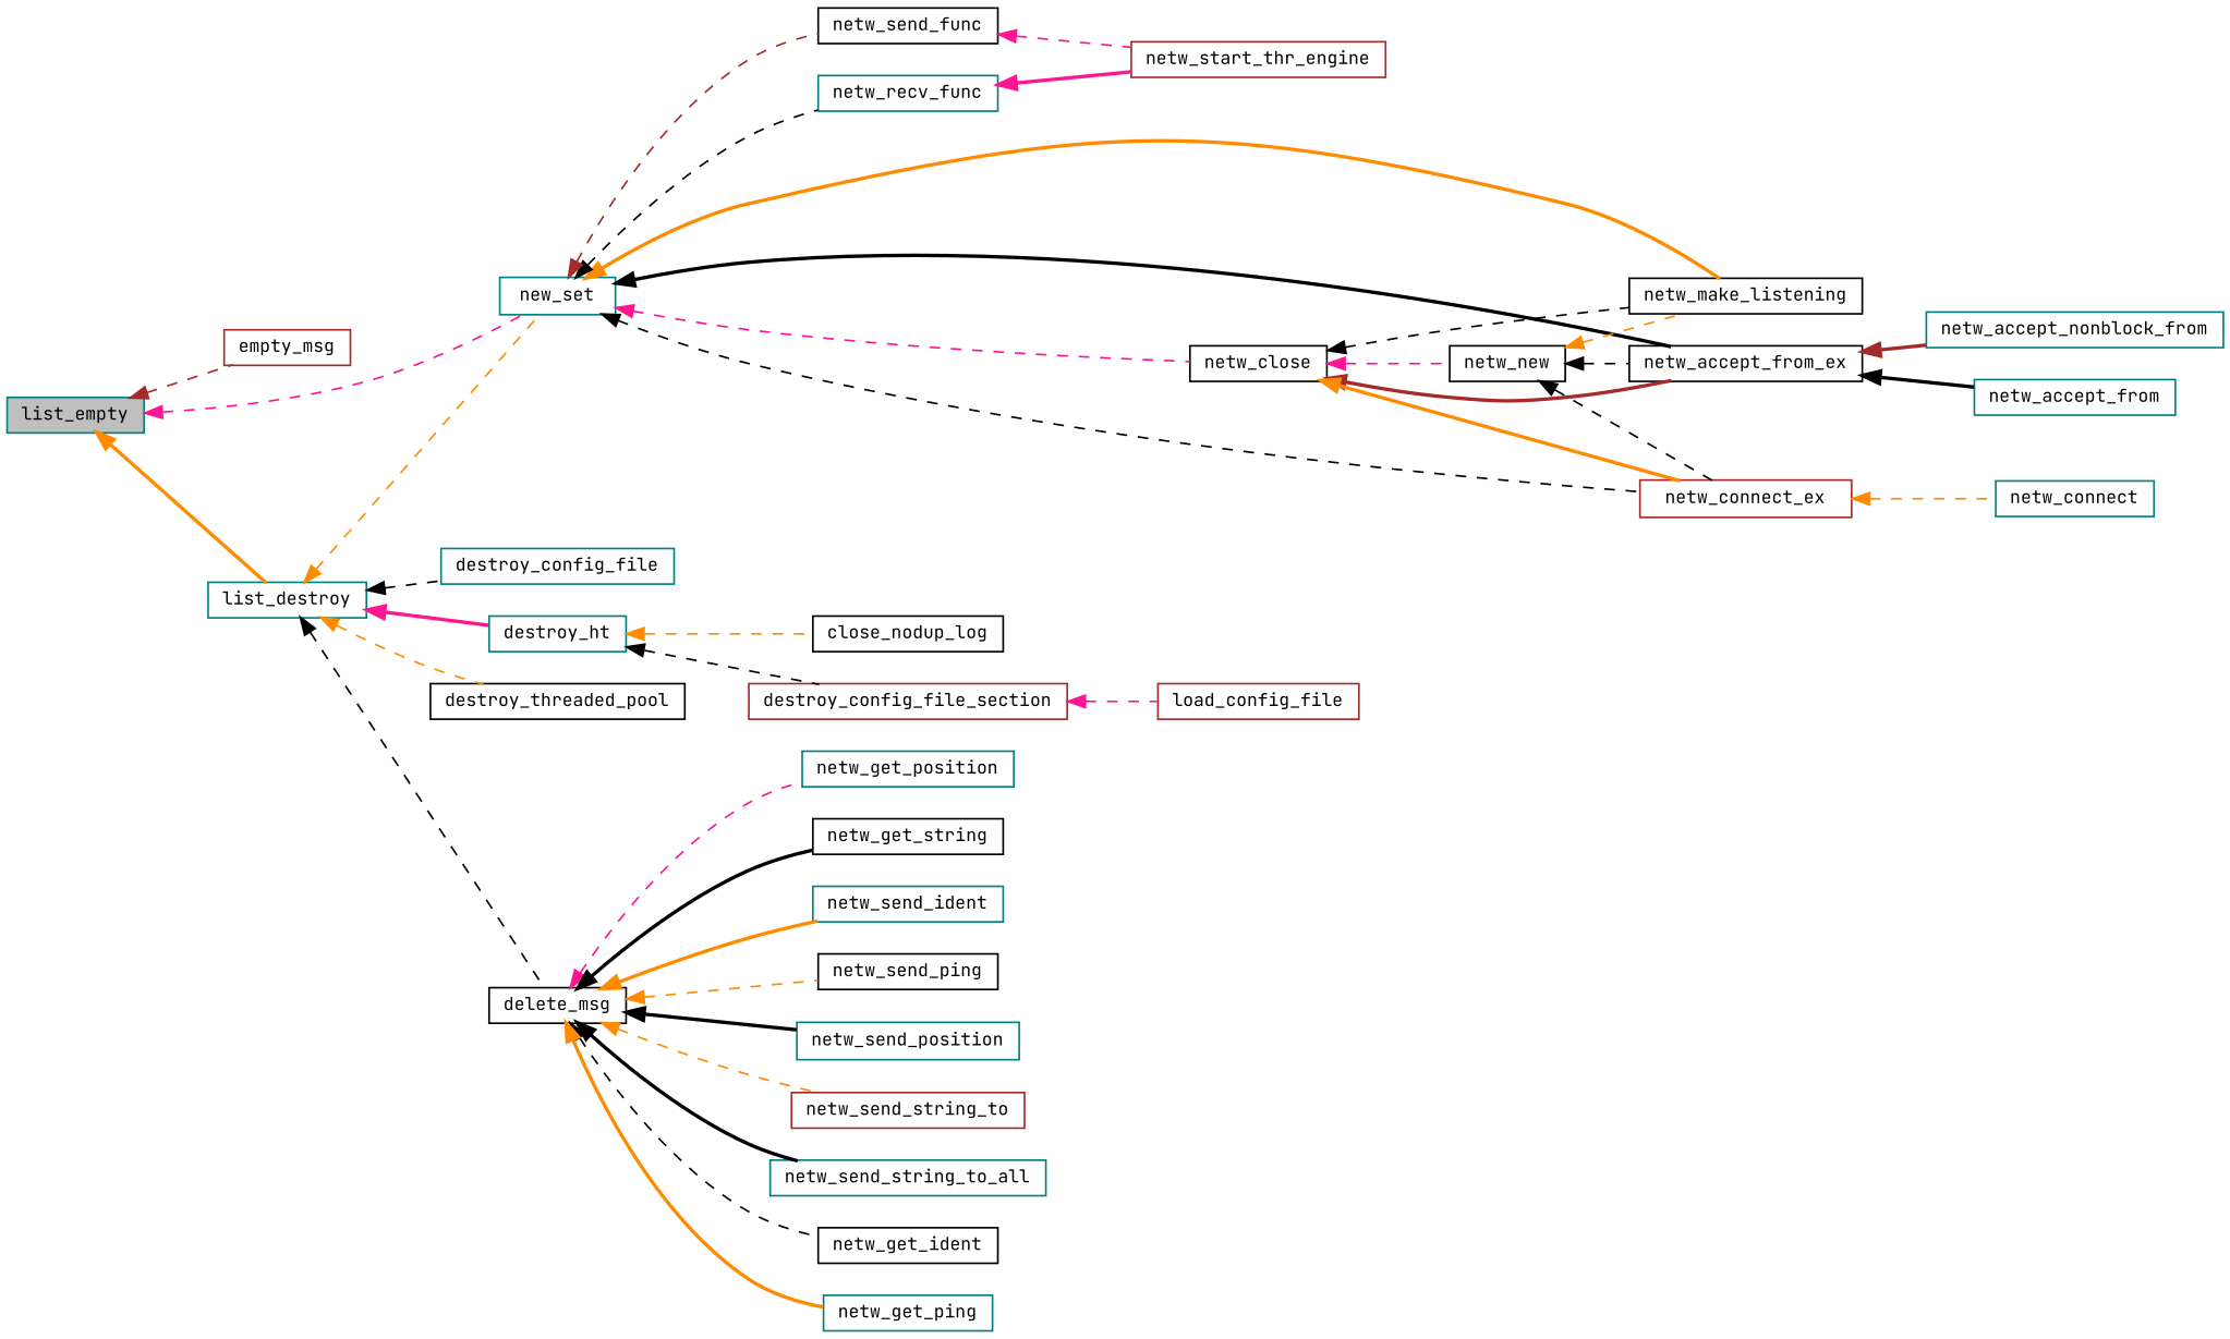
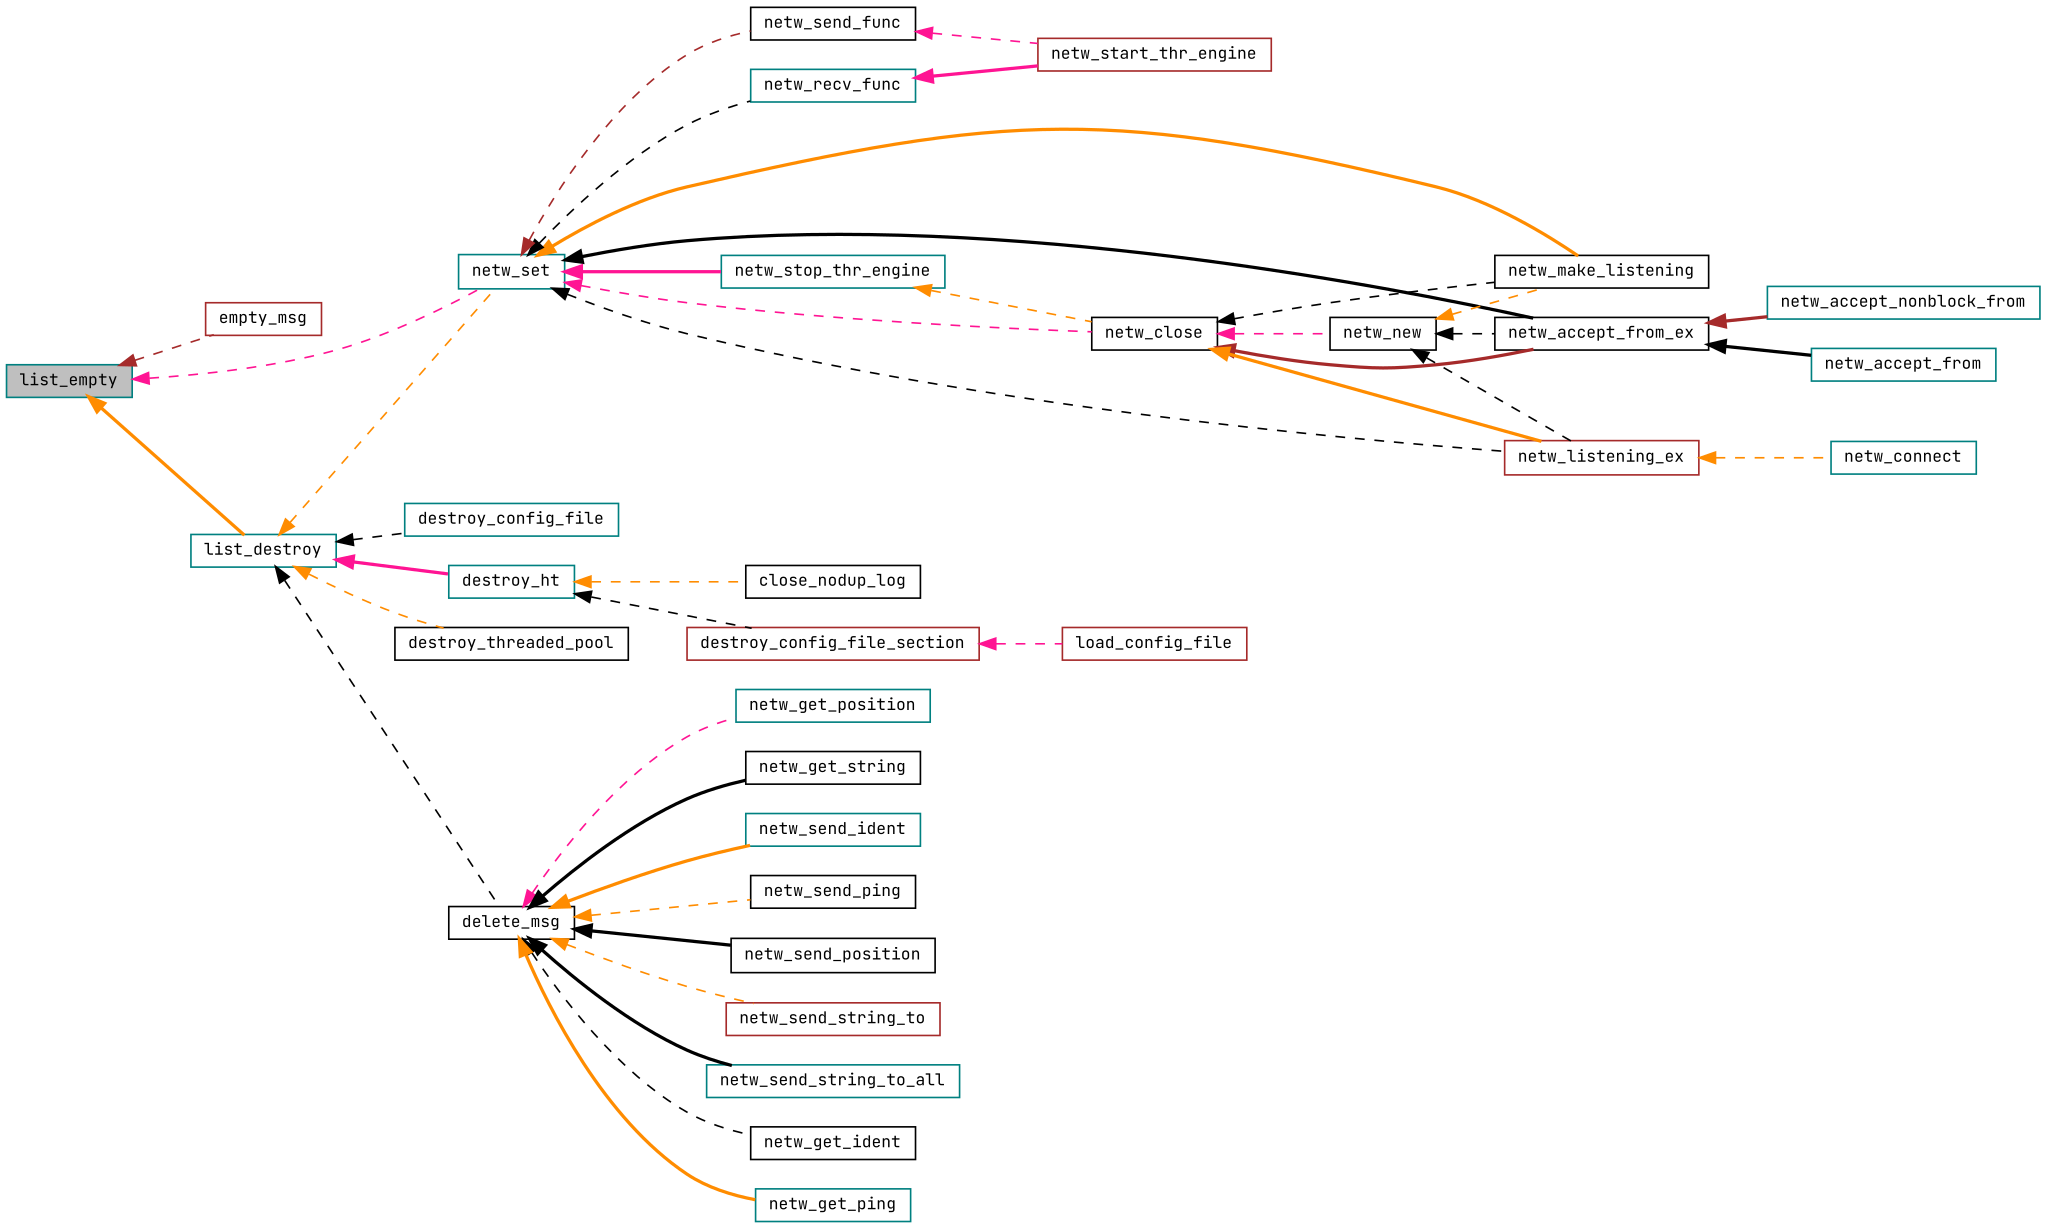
  digraph {
    fontname="JetBrains Mono"
    rankdir=LR
    node [color=teal fillcolor=white fontname="JetBrains Mono" fontsize=10 shape=record style=filled]
    edge [color=black dir=back fontname="JetBrains Mono" fontsize=10 labelfontname=Helvetica labelfontsize=10 style=dashed]
    n1 [fillcolor=grey75 fontcolor=black height=0.2 label=list_empty width=0.4]
    n2 [color=brown height=0.2 label=empty_msg width=0.4]
    n3 [height=0.2 label=list_destroy width=0.4]
-   n4 [height=0.2 label=new_set width=0.4]
+   n4 [height=0.2 label=netw_set width=0.4]
    n5 [color=black height=0.2 label=delete_msg width=0.4]
    n6 [height=0.2 label=destroy_config_file width=0.4]
    n7 [height=0.2 label=destroy_ht width=0.4]
    n8 [color=black height=0.2 label=destroy_threaded_pool width=0.4]
    n9 [color=black height=0.2 label=netw_accept_from_ex width=0.4]
    n10 [color=black height=0.2 label=netw_close width=0.4]
-   n11 [color=brown height=0.2 label=netw_connect_ex width=0.4]
+   n11 [color=brown height=0.2 label=netw_listening_ex width=0.4]
    n12 [color=black height=0.2 label=netw_make_listening width=0.4]
    n13 [height=0.2 label=netw_recv_func width=0.4]
    n14 [color=black height=0.2 label=netw_send_func width=0.4]
+   n15 [height=0.2 label=netw_stop_thr_engine width=0.4]
    n16 [color=black height=0.2 label=netw_get_ident width=0.4]
    n17 [height=0.2 label=netw_get_ping width=0.4]
    n18 [height=0.2 label=netw_get_position width=0.4]
    n19 [color=black height=0.2 label=netw_get_string width=0.4]
    n20 [height=0.2 label=netw_send_ident width=0.4]
    n21 [color=black height=0.2 label=netw_send_ping width=0.4]
-   n22 [height=0.2 label=netw_send_position width=0.4]
+   n22 [color=black height=0.2 label=netw_send_position width=0.4]
    n23 [color=brown height=0.2 label=netw_send_string_to width=0.4]
    n24 [height=0.2 label=netw_send_string_to_all width=0.4]
    n25 [color=black height=0.2 label=close_nodup_log width=0.4]
    n26 [color=brown height=0.2 label=destroy_config_file_section width=0.4]
    n27 [color=brown height=0.2 label=load_config_file width=0.4]
    n28 [height=0.2 label=netw_accept_from width=0.4]
    n29 [height=0.2 label=netw_accept_nonblock_from width=0.4]
    n30 [color=black height=0.2 label=netw_new width=0.4]
    n31 [height=0.2 label=netw_connect width=0.4]
    n32 [color=brown height=0.2 label=netw_start_thr_engine width=0.4]
    n1 -> n2 [color=brown]
    n1 -> n3 [color=darkorange style=bold]
    n1 -> n4 [color=deeppink]
    n3 -> n4 [color=darkorange]
    n3 -> n5
    n3 -> n6
    n3 -> n7 [color=deeppink style=bold]
    n3 -> n8 [color=darkorange]
    n4 -> n9 [style=bold]
    n4 -> n10 [color=deeppink]
    n4 -> n11
    n4 -> n12 [color=darkorange style=bold]
    n4 -> n13
    n4 -> n14 [color=brown]
+   n4 -> n15 [color=deeppink style=bold]
    n5 -> n16
    n5 -> n17 [color=darkorange style=bold]
    n5 -> n18 [color=deeppink]
    n5 -> n19 [style=bold]
    n5 -> n20 [color=darkorange style=bold]
    n5 -> n21 [color=darkorange]
    n5 -> n22 [style=bold]
    n5 -> n23 [color=darkorange]
    n5 -> n24 [style=bold]
    n7 -> n25 [color=darkorange]
    n7 -> n26
    n9 -> n28 [style=bold]
    n9 -> n29 [color=brown style=bold]
    n10 -> n9 [color=brown style=bold]
    n10 -> n11 [color=darkorange style=bold]
    n10 -> n12
    n10 -> n30 [color=deeppink]
    n11 -> n31 [color=darkorange]
    n13 -> n32 [color=deeppink style=bold]
    n14 -> n32 [color=deeppink]
+   n15 -> n10 [color=darkorange]
    n26 -> n27 [color=deeppink]
    n30 -> n9
    n30 -> n11
    n30 -> n12 [color=darkorange]
  }
